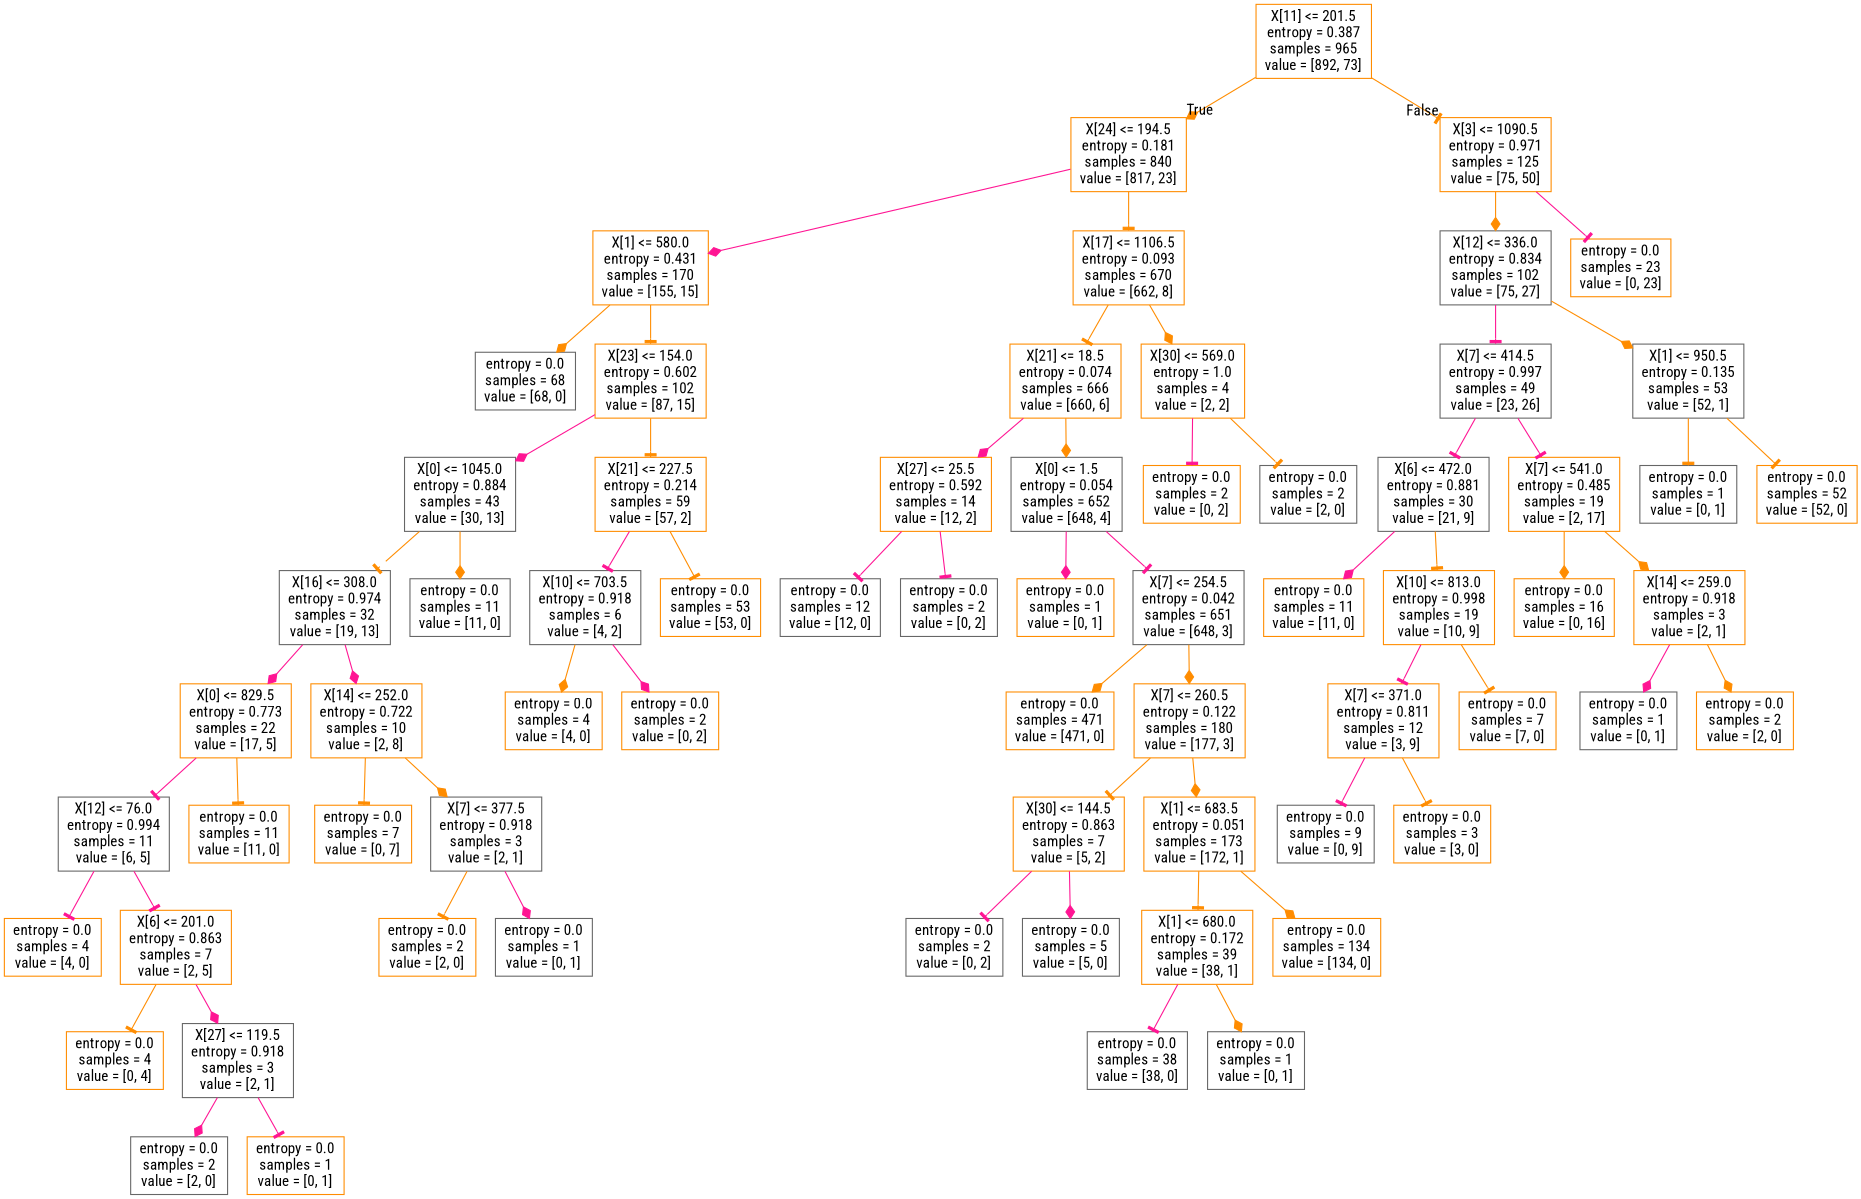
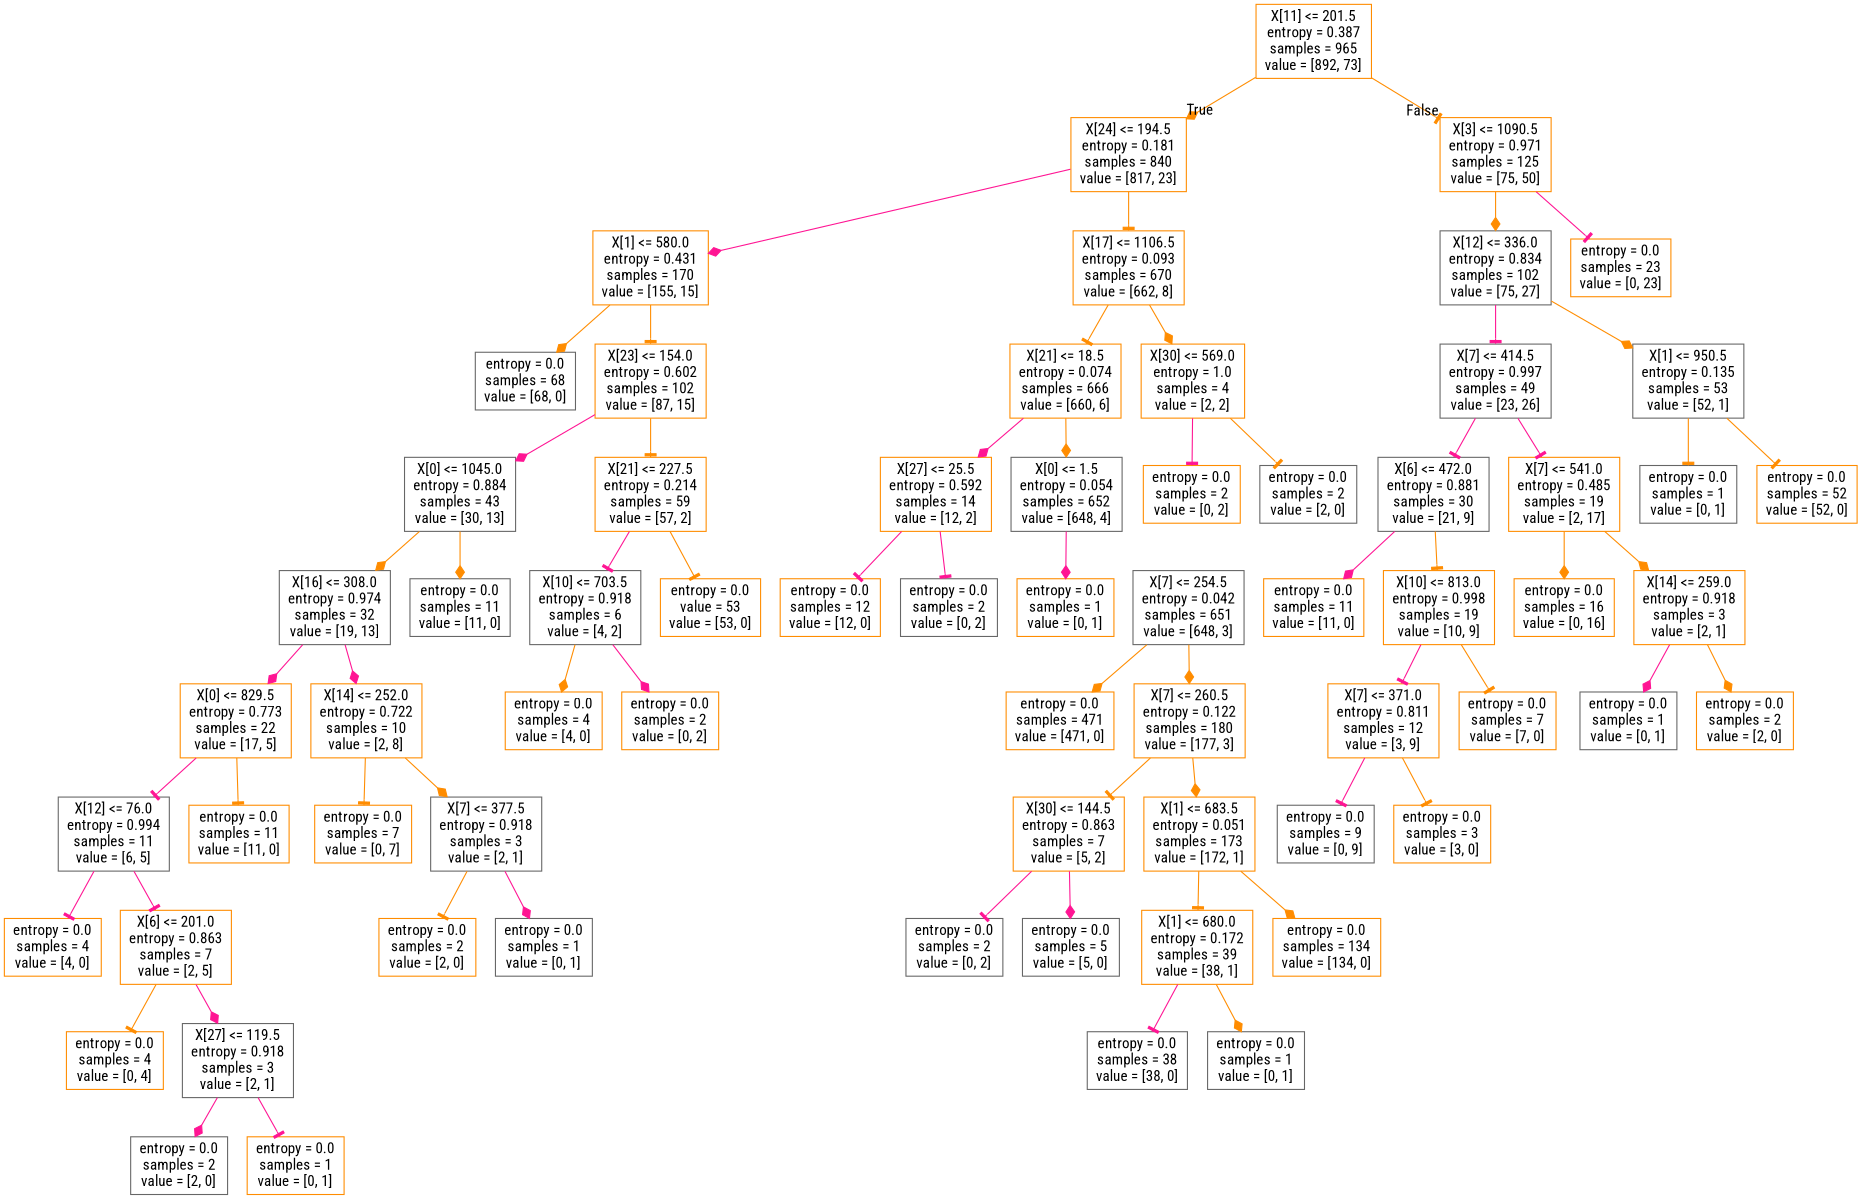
  digraph {
    fontname="Roboto Condensed"
    node [color=darkorange fontname="Roboto Condensed" shape=box]
    edge [arrowhead=tee color=darkorange fontname="Roboto Condensed"]
    n1 [label="X[11] <= 201.5\nentropy = 0.387\nsamples = 965\nvalue = [892, 73]"]
    n2 [label="X[24] <= 194.5\nentropy = 0.181\nsamples = 840\nvalue = [817, 23]"]
    n3 [label="X[3] <= 1090.5\nentropy = 0.971\nsamples = 125\nvalue = [75, 50]"]
    n4 [label="X[1] <= 580.0\nentropy = 0.431\nsamples = 170\nvalue = [155, 15]"]
    n5 [label="X[17] <= 1106.5\nentropy = 0.093\nsamples = 670\nvalue = [662, 8]"]
    n6 [color=gray40 label="X[12] <= 336.0\nentropy = 0.834\nsamples = 102\nvalue = [75, 27]"]
    n7 [label="entropy = 0.0\nsamples = 23\nvalue = [0, 23]"]
    n8 [color=gray40 label="entropy = 0.0\nsamples = 68\nvalue = [68, 0]"]
    n9 [label="X[23] <= 154.0\nentropy = 0.602\nsamples = 102\nvalue = [87, 15]"]
    n10 [label="X[21] <= 18.5\nentropy = 0.074\nsamples = 666\nvalue = [660, 6]"]
    n11 [label="X[30] <= 569.0\nentropy = 1.0\nsamples = 4\nvalue = [2, 2]"]
    n12 [color=gray40 label="X[0] <= 1045.0\nentropy = 0.884\nsamples = 43\nvalue = [30, 13]"]
    n13 [label="X[21] <= 227.5\nentropy = 0.214\nsamples = 59\nvalue = [57, 2]"]
    n14 [color=gray40 label="X[16] <= 308.0\nentropy = 0.974\nsamples = 32\nvalue = [19, 13]"]
    n15 [color=gray40 label="entropy = 0.0\nsamples = 11\nvalue = [11, 0]"]
    n16 [color=gray40 label="X[10] <= 703.5\nentropy = 0.918\nsamples = 6\nvalue = [4, 2]"]
-   n17 [label="entropy = 0.0\nsamples = 53\nvalue = [53, 0]"]
+   n17 [label="entropy = 0.0\nvalue = 53\nvalue = [53, 0]"]
    n18 [label="X[0] <= 829.5\nentropy = 0.773\nsamples = 22\nvalue = [17, 5]"]
    n19 [label="X[14] <= 252.0\nentropy = 0.722\nsamples = 10\nvalue = [2, 8]"]
    n20 [color=gray40 label="X[12] <= 76.0\nentropy = 0.994\nsamples = 11\nvalue = [6, 5]"]
    n21 [label="entropy = 0.0\nsamples = 11\nvalue = [11, 0]"]
    n22 [label="entropy = 0.0\nsamples = 7\nvalue = [0, 7]"]
    n23 [color=gray40 label="X[7] <= 377.5\nentropy = 0.918\nsamples = 3\nvalue = [2, 1]"]
    n24 [label="entropy = 0.0\nsamples = 4\nvalue = [4, 0]"]
    n25 [label="X[6] <= 201.0\nentropy = 0.863\nsamples = 7\nvalue = [2, 5]"]
    n26 [label="entropy = 0.0\nsamples = 4\nvalue = [0, 4]"]
    n27 [color=gray40 label="X[27] <= 119.5\nentropy = 0.918\nsamples = 3\nvalue = [2, 1]"]
    n28 [color=gray40 label="entropy = 0.0\nsamples = 2\nvalue = [2, 0]"]
    n29 [label="entropy = 0.0\nsamples = 1\nvalue = [0, 1]"]
    n30 [label="entropy = 0.0\nsamples = 2\nvalue = [2, 0]"]
    n31 [color=gray40 label="entropy = 0.0\nsamples = 1\nvalue = [0, 1]"]
    n32 [label="entropy = 0.0\nsamples = 4\nvalue = [4, 0]"]
    n33 [label="entropy = 0.0\nsamples = 2\nvalue = [0, 2]"]
    n34 [label="X[27] <= 25.5\nentropy = 0.592\nsamples = 14\nvalue = [12, 2]"]
    n35 [color=gray40 label="X[0] <= 1.5\nentropy = 0.054\nsamples = 652\nvalue = [648, 4]"]
    n36 [label="entropy = 0.0\nsamples = 2\nvalue = [0, 2]"]
    n37 [color=gray40 label="entropy = 0.0\nsamples = 2\nvalue = [2, 0]"]
-   n38 [color=gray40 label="entropy = 0.0\nsamples = 12\nvalue = [12, 0]"]
+   n38 [label="entropy = 0.0\nsamples = 12\nvalue = [12, 0]"]
    n39 [color=gray40 label="entropy = 0.0\nsamples = 2\nvalue = [0, 2]"]
    n40 [label="entropy = 0.0\nsamples = 1\nvalue = [0, 1]"]
    n41 [color=gray40 label="X[7] <= 254.5\nentropy = 0.042\nsamples = 651\nvalue = [648, 3]"]
    n42 [label="entropy = 0.0\nsamples = 471\nvalue = [471, 0]"]
    n43 [label="X[7] <= 260.5\nentropy = 0.122\nsamples = 180\nvalue = [177, 3]"]
    n44 [label="X[30] <= 144.5\nentropy = 0.863\nsamples = 7\nvalue = [5, 2]"]
    n45 [label="X[1] <= 683.5\nentropy = 0.051\nsamples = 173\nvalue = [172, 1]"]
    n46 [color=gray40 label="entropy = 0.0\nsamples = 2\nvalue = [0, 2]"]
    n47 [color=gray40 label="entropy = 0.0\nsamples = 5\nvalue = [5, 0]"]
    n48 [label="X[1] <= 680.0\nentropy = 0.172\nsamples = 39\nvalue = [38, 1]"]
    n49 [label="entropy = 0.0\nsamples = 134\nvalue = [134, 0]"]
    n50 [color=gray40 label="entropy = 0.0\nsamples = 38\nvalue = [38, 0]"]
    n51 [color=gray40 label="entropy = 0.0\nsamples = 1\nvalue = [0, 1]"]
    n52 [color=gray40 label="X[7] <= 414.5\nentropy = 0.997\nsamples = 49\nvalue = [23, 26]"]
    n53 [color=gray40 label="X[1] <= 950.5\nentropy = 0.135\nsamples = 53\nvalue = [52, 1]"]
    n54 [color=gray40 label="X[6] <= 472.0\nentropy = 0.881\nsamples = 30\nvalue = [21, 9]"]
    n55 [label="X[7] <= 541.0\nentropy = 0.485\nsamples = 19\nvalue = [2, 17]"]
    n56 [color=gray40 label="entropy = 0.0\nsamples = 1\nvalue = [0, 1]"]
    n57 [label="entropy = 0.0\nsamples = 52\nvalue = [52, 0]"]
    n58 [label="entropy = 0.0\nsamples = 11\nvalue = [11, 0]"]
    n59 [label="X[10] <= 813.0\nentropy = 0.998\nsamples = 19\nvalue = [10, 9]"]
    n60 [label="entropy = 0.0\nsamples = 16\nvalue = [0, 16]"]
    n61 [label="X[14] <= 259.0\nentropy = 0.918\nsamples = 3\nvalue = [2, 1]"]
    n62 [label="X[7] <= 371.0\nentropy = 0.811\nsamples = 12\nvalue = [3, 9]"]
    n63 [label="entropy = 0.0\nsamples = 7\nvalue = [7, 0]"]
    n64 [color=gray40 label="entropy = 0.0\nsamples = 9\nvalue = [0, 9]"]
    n65 [label="entropy = 0.0\nsamples = 3\nvalue = [3, 0]"]
    n66 [color=gray40 label="entropy = 0.0\nsamples = 1\nvalue = [0, 1]"]
    n67 [label="entropy = 0.0\nsamples = 2\nvalue = [2, 0]"]
    n1 -> n2 [arrowhead=diamond headlabel=True labelangle=45 labeldistance=2.5]
    n1 -> n3 [headlabel=False labelangle=-45 labeldistance=2.5]
    n2 -> n4 [arrowhead=diamond color=deeppink]
    n2 -> n5
    n3 -> n6 [arrowhead=diamond]
    n3 -> n7 [color=deeppink]
    n4 -> n8 [arrowhead=diamond]
    n4 -> n9
    n5 -> n10
    n5 -> n11 [arrowhead=diamond]
    n6 -> n52 [color=deeppink]
    n6 -> n53 [arrowhead=diamond]
    n9 -> n12 [arrowhead=diamond color=deeppink]
    n9 -> n13
    n10 -> n34 [arrowhead=diamond color=deeppink]
    n10 -> n35 [arrowhead=diamond]
    n11 -> n36 [color=deeppink]
    n11 -> n37
-   n12 -> n14
+   n12 -> n14 [arrowhead=diamond]
    n12 -> n15 [arrowhead=diamond]
    n13 -> n16 [color=deeppink]
    n13 -> n17
    n14 -> n18 [arrowhead=diamond color=deeppink]
    n14 -> n19 [arrowhead=diamond color=deeppink]
    n16 -> n32 [arrowhead=diamond]
    n16 -> n33 [arrowhead=diamond color=deeppink]
    n18 -> n20 [color=deeppink]
    n18 -> n21
    n19 -> n22
    n19 -> n23 [arrowhead=diamond]
    n20 -> n24 [color=deeppink]
    n20 -> n25 [color=deeppink]
    n23 -> n30
    n23 -> n31 [arrowhead=diamond color=deeppink]
    n25 -> n26
    n25 -> n27 [arrowhead=diamond color=deeppink]
    n27 -> n28 [arrowhead=diamond color=deeppink]
    n27 -> n29 [color=deeppink]
    n34 -> n38 [color=deeppink]
    n34 -> n39 [color=deeppink]
    n35 -> n40 [arrowhead=diamond color=deeppink]
-   n35 -> n41 [color=deeppink]
    n41 -> n42 [arrowhead=diamond]
    n41 -> n43 [arrowhead=diamond]
    n43 -> n44
    n43 -> n45 [arrowhead=diamond]
    n44 -> n46 [color=deeppink]
    n44 -> n47 [arrowhead=diamond color=deeppink]
    n45 -> n48
    n45 -> n49 [arrowhead=diamond]
    n48 -> n50 [color=deeppink]
    n48 -> n51 [arrowhead=diamond]
    n52 -> n54 [color=deeppink]
    n52 -> n55 [color=deeppink]
    n53 -> n56
    n53 -> n57
    n54 -> n58 [arrowhead=diamond color=deeppink]
    n54 -> n59
    n55 -> n60 [arrowhead=diamond]
    n55 -> n61 [arrowhead=diamond]
    n59 -> n62 [color=deeppink]
    n59 -> n63
    n61 -> n66 [arrowhead=diamond color=deeppink]
    n61 -> n67 [arrowhead=diamond]
    n62 -> n64 [color=deeppink]
    n62 -> n65
  }
